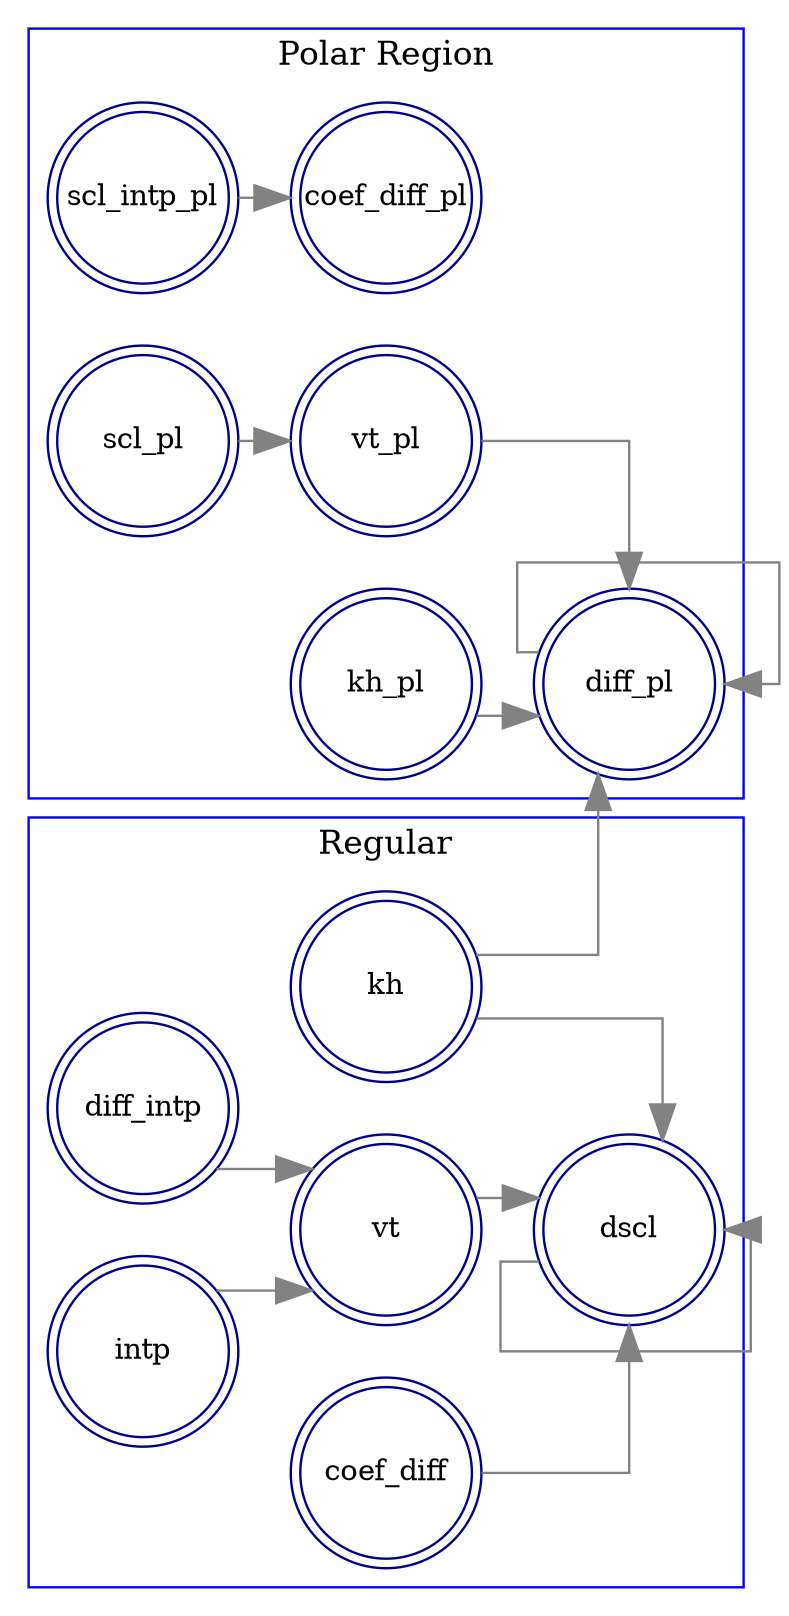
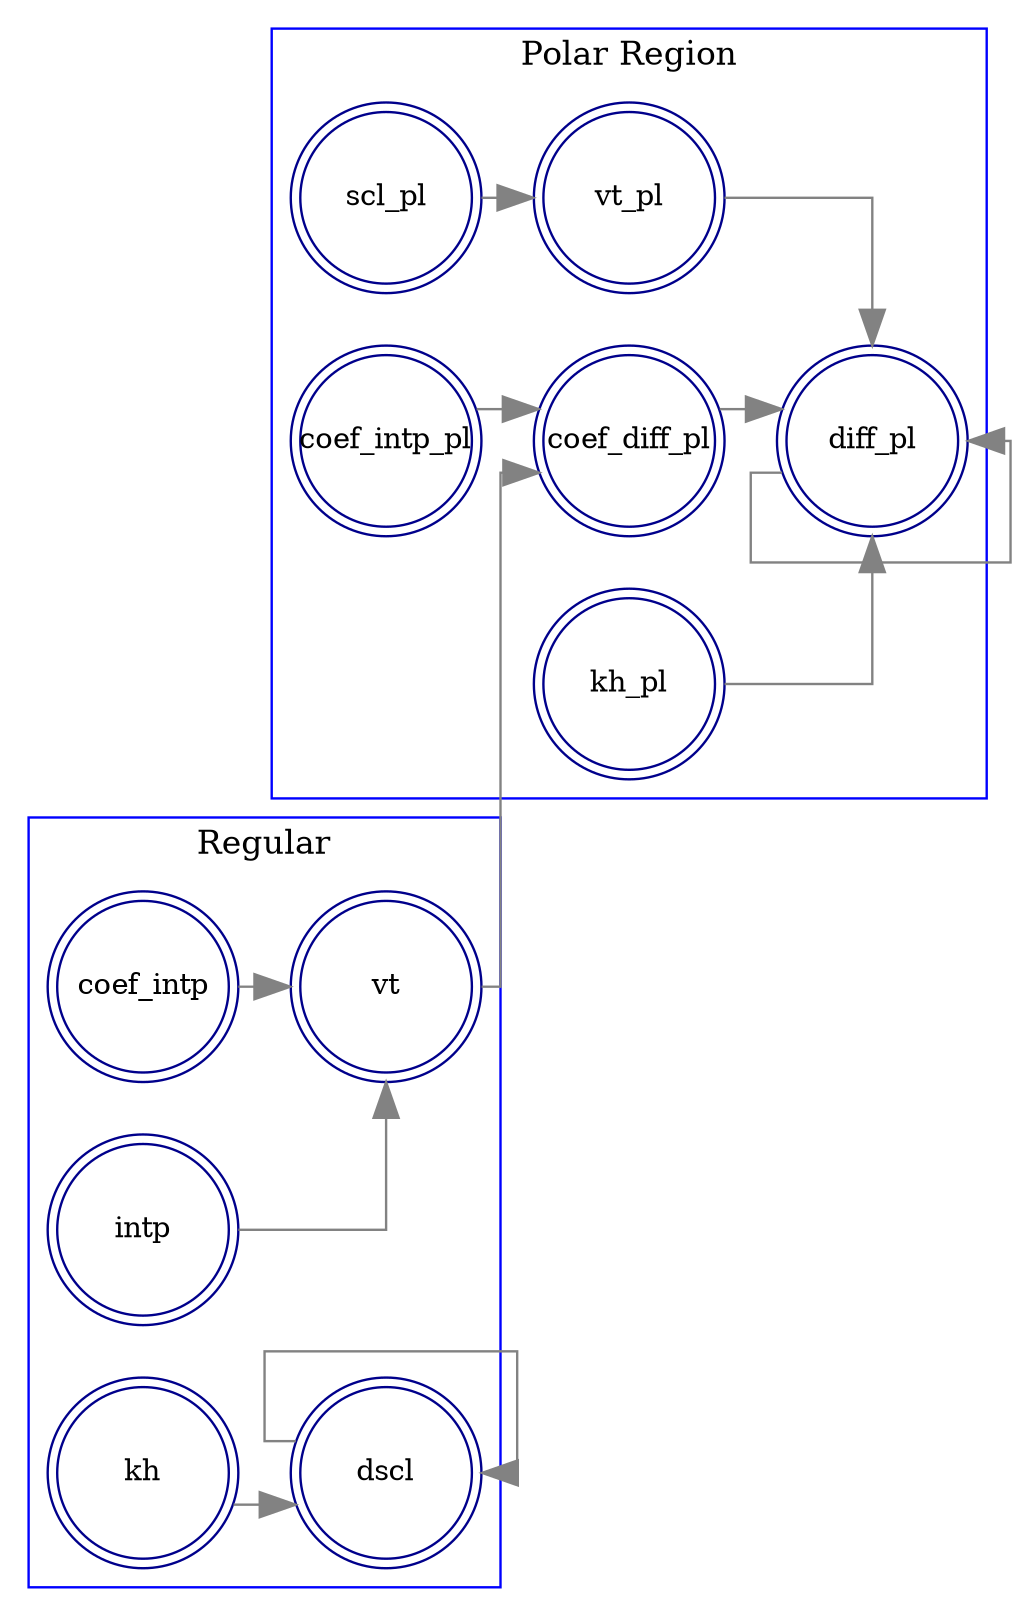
  digraph {
    color=none
    nodesep=0.3
    rankdir=LR
    ranksep=0.3
    shape=plaintext
    splines=ortho
    node [color=blue4 fixedsize=true fontcolor=black fontsize=12 margin="0.0,0.0" shape=doublecircle]
    edge [arrowsize=1.5 color=grey51 weight=1.2]
-   coef_intp_pl [width=1.0 label=scl_intp_pl]
+   coef_intp_pl [width=1.0]
    vt_pl [width=1.0]
    scl_pl [width=1.0]
    n4 [label=diff_pl width=1.0]
    coef_diff_pl [width=1.0]
    kh_pl [width=1.0]
-   coef_intp [width=1.0 label=diff_intp]
+   coef_intp [width=1.0]
    vt [width=1.0]
    n9 [label=intp width=1.0]
    dscl [width=1.0]
-   coef_diff [width=1.0]
    kh [width=1.0]
    subgraph cluster_1 {
      color=blue
      label="Polar Region"
      coef_intp_pl
      vt_pl
      scl_pl
      n4
      coef_diff_pl
      kh_pl
    }
    subgraph cluster_2 {
      color=blue
      label=Regular
      coef_intp
      vt
      n9
      dscl
-     coef_diff
      kh
    }
    coef_intp_pl -> coef_diff_pl
    vt_pl -> n4
    scl_pl -> vt_pl
    n4 -> n4
-   kh -> n4
+   coef_diff_pl -> n4
    kh_pl -> n4
    coef_intp -> vt
-   vt -> dscl
+   vt -> coef_diff_pl
    n9 -> vt
    dscl -> dscl
-   coef_diff -> dscl
    kh -> dscl
  }
